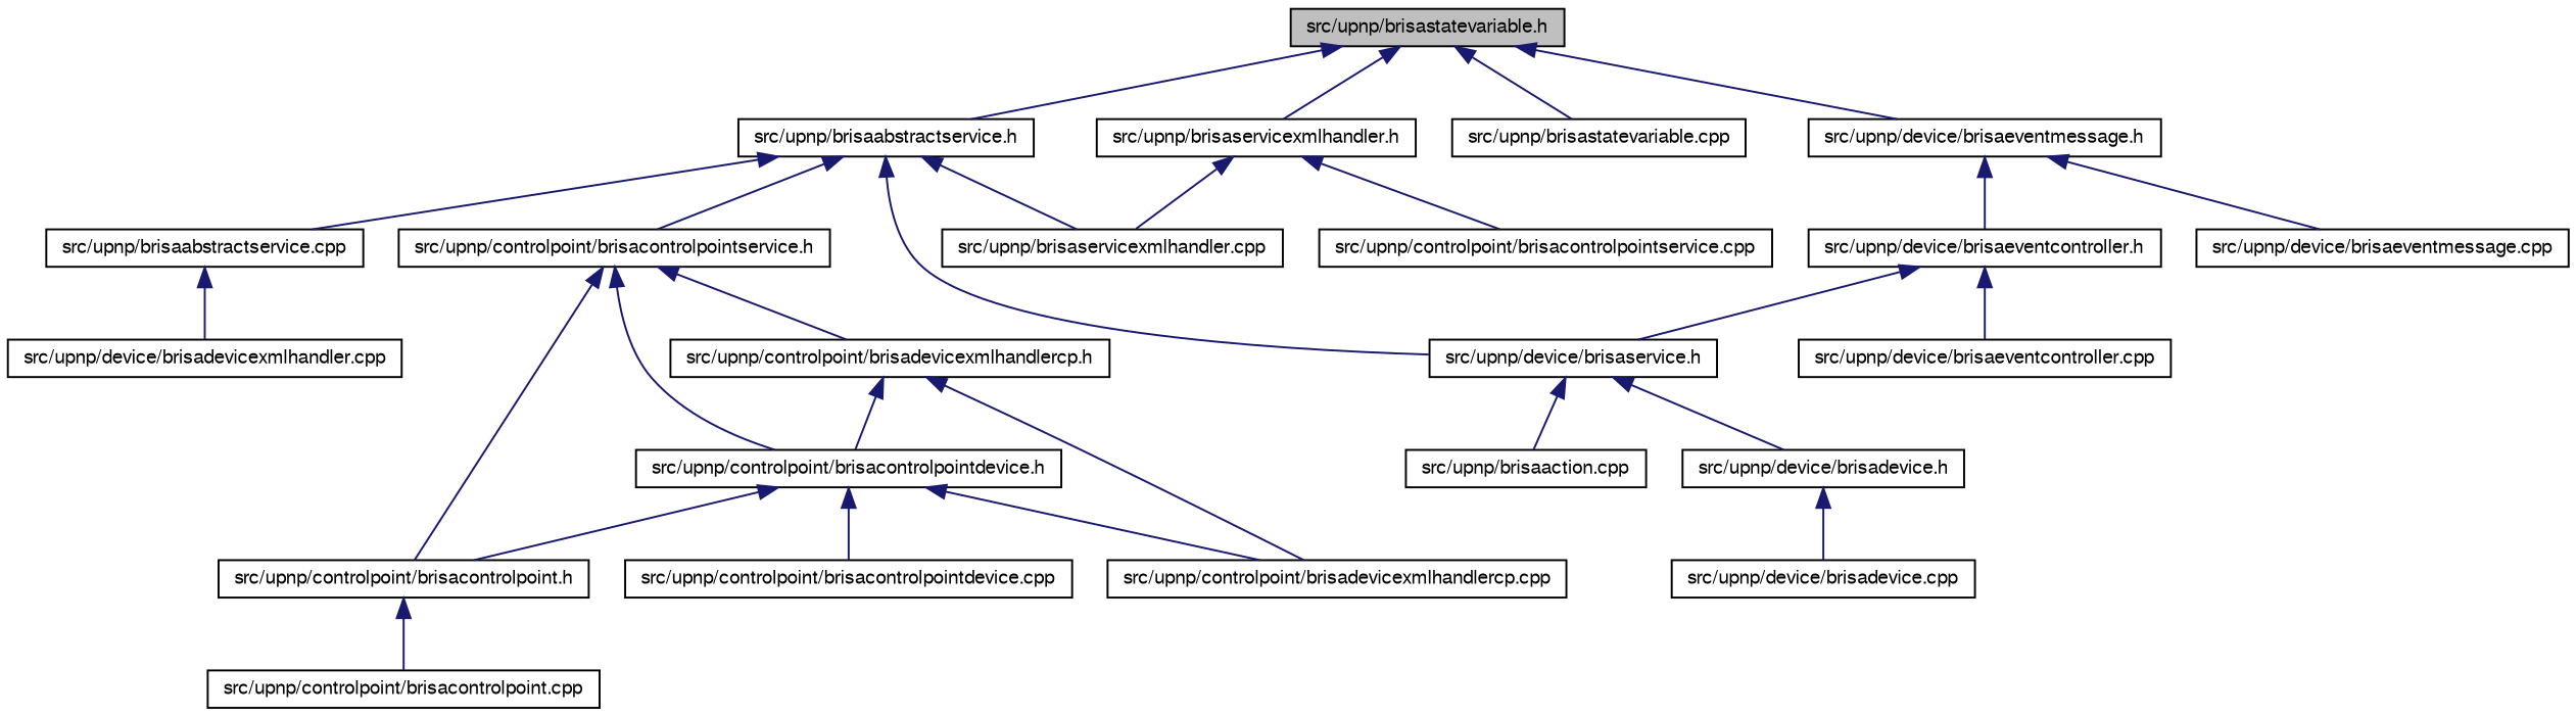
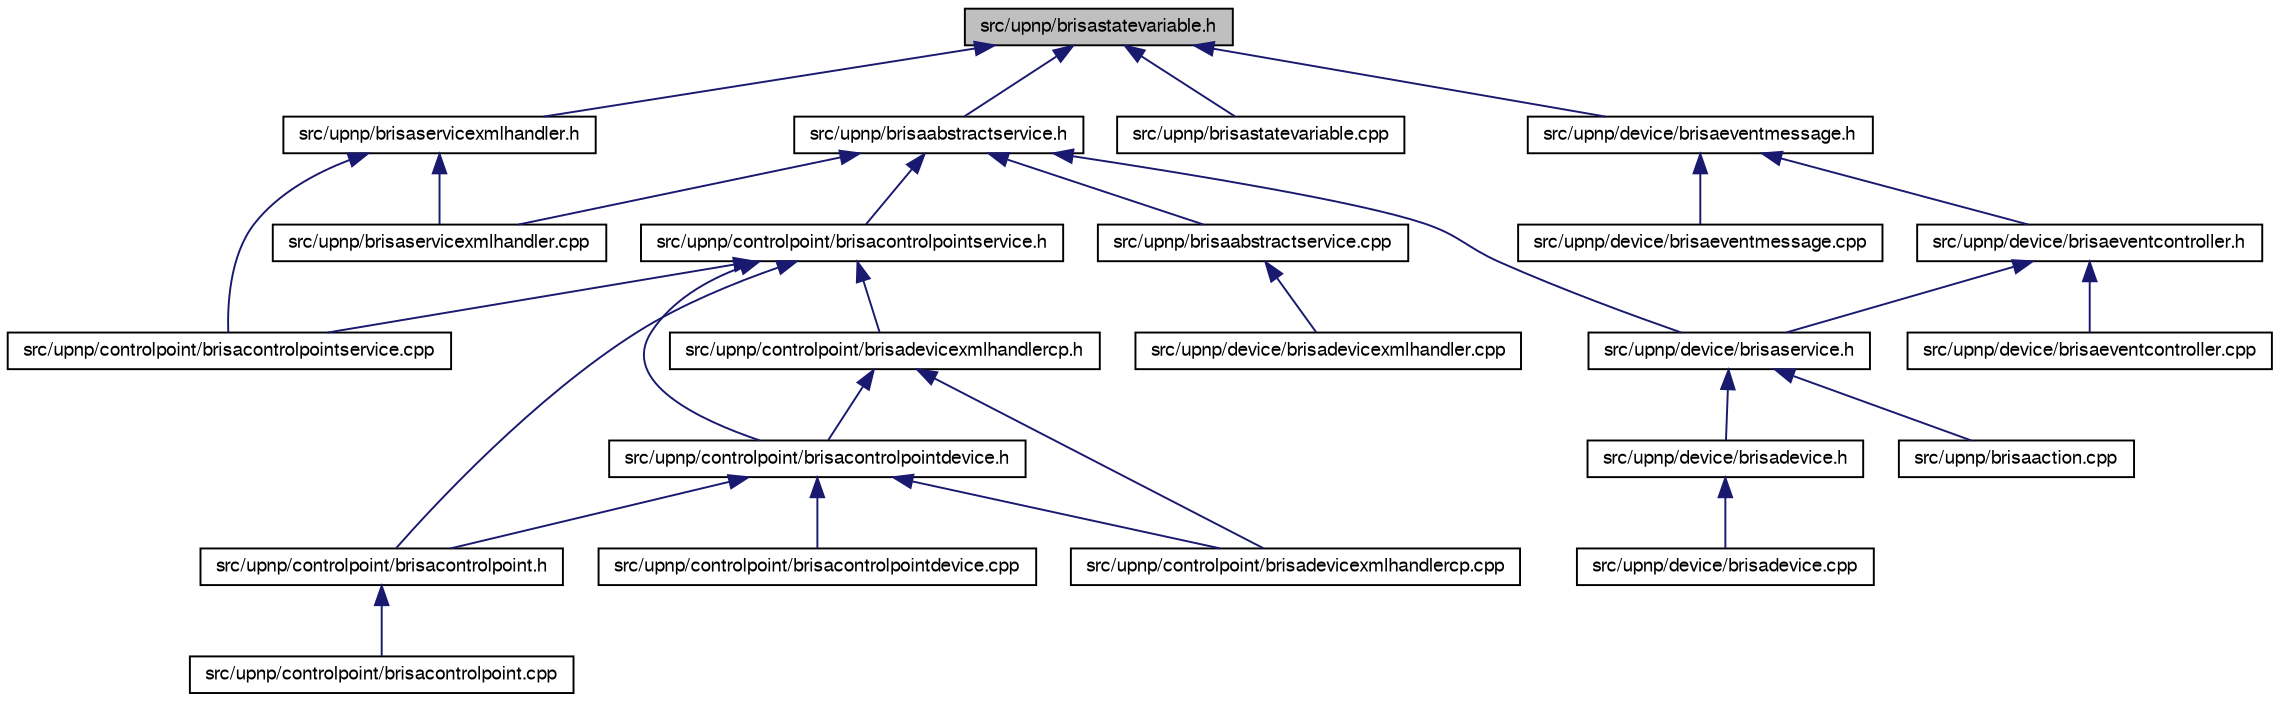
  digraph {
    node [color=black fontname=FreeSans fontsize=10 shape=record]
    edge [color=midnightblue dir=back fontname=FreeSans fontsize=10 labelfontname=FreeSans labelfontsize=10 style=solid]
    n1 [fillcolor=grey75 fontcolor=black height=0.2 label="src/upnp/brisastatevariable.h" style=filled width=0.4]
    n2 [height=0.2 label="src/upnp/brisaabstractservice.h" width=0.4]
    n3 [height=0.2 label="src/upnp/brisaservicexmlhandler.h" width=0.4]
    n4 [height=0.2 label="src/upnp/brisastatevariable.cpp" width=0.4]
    n5 [height=0.2 label="src/upnp/device/brisaeventmessage.h" width=0.4]
    n6 [height=0.2 label="src/upnp/brisaabstractservice.cpp" width=0.4]
    n7 [height=0.2 label="src/upnp/brisaservicexmlhandler.cpp" width=0.4]
    n8 [height=0.2 label="src/upnp/controlpoint/brisacontrolpointservice.h" width=0.4]
    n9 [height=0.2 label="src/upnp/device/brisaservice.h" width=0.4]
    n10 [height=0.2 label="src/upnp/controlpoint/brisacontrolpointservice.cpp" width=0.4]
    n11 [height=0.2 label="src/upnp/device/brisaeventcontroller.h" width=0.4]
    n12 [height=0.2 label="src/upnp/device/brisaeventmessage.cpp" width=0.4]
    n13 [height=0.2 label="src/upnp/device/brisadevicexmlhandler.cpp" width=0.4]
    n14 [height=0.2 label="src/upnp/controlpoint/brisacontrolpoint.h" width=0.4]
    n15 [height=0.2 label="src/upnp/controlpoint/brisacontrolpointdevice.h" width=0.4]
    n16 [height=0.2 label="src/upnp/controlpoint/brisadevicexmlhandlercp.h" width=0.4]
    n17 [height=0.2 label="src/upnp/brisaaction.cpp" width=0.4]
    n18 [height=0.2 label="src/upnp/device/brisadevice.h" width=0.4]
    n19 [height=0.2 label="src/upnp/controlpoint/brisacontrolpoint.cpp" width=0.4]
    n20 [height=0.2 label="src/upnp/controlpoint/brisacontrolpointdevice.cpp" width=0.4]
    n21 [height=0.2 label="src/upnp/controlpoint/brisadevicexmlhandlercp.cpp" width=0.4]
    n22 [height=0.2 label="src/upnp/device/brisadevice.cpp" width=0.4]
    n23 [height=0.2 label="src/upnp/device/brisaeventcontroller.cpp" width=0.4]
    n1 -> n2
    n1 -> n3
    n1 -> n4
    n1 -> n5
    n2 -> n6
    n2 -> n7
    n2 -> n8
    n2 -> n9
    n3 -> n7
    n3 -> n10
    n5 -> n11
    n5 -> n12
    n6 -> n13
+   n8 -> n10
    n8 -> n14
    n8 -> n15
    n8 -> n16
    n9 -> n17
    n9 -> n18
    n11 -> n9
    n11 -> n23
    n14 -> n19
    n15 -> n14
    n15 -> n20
    n15 -> n21
    n16 -> n15
    n16 -> n21
    n18 -> n22
  }
